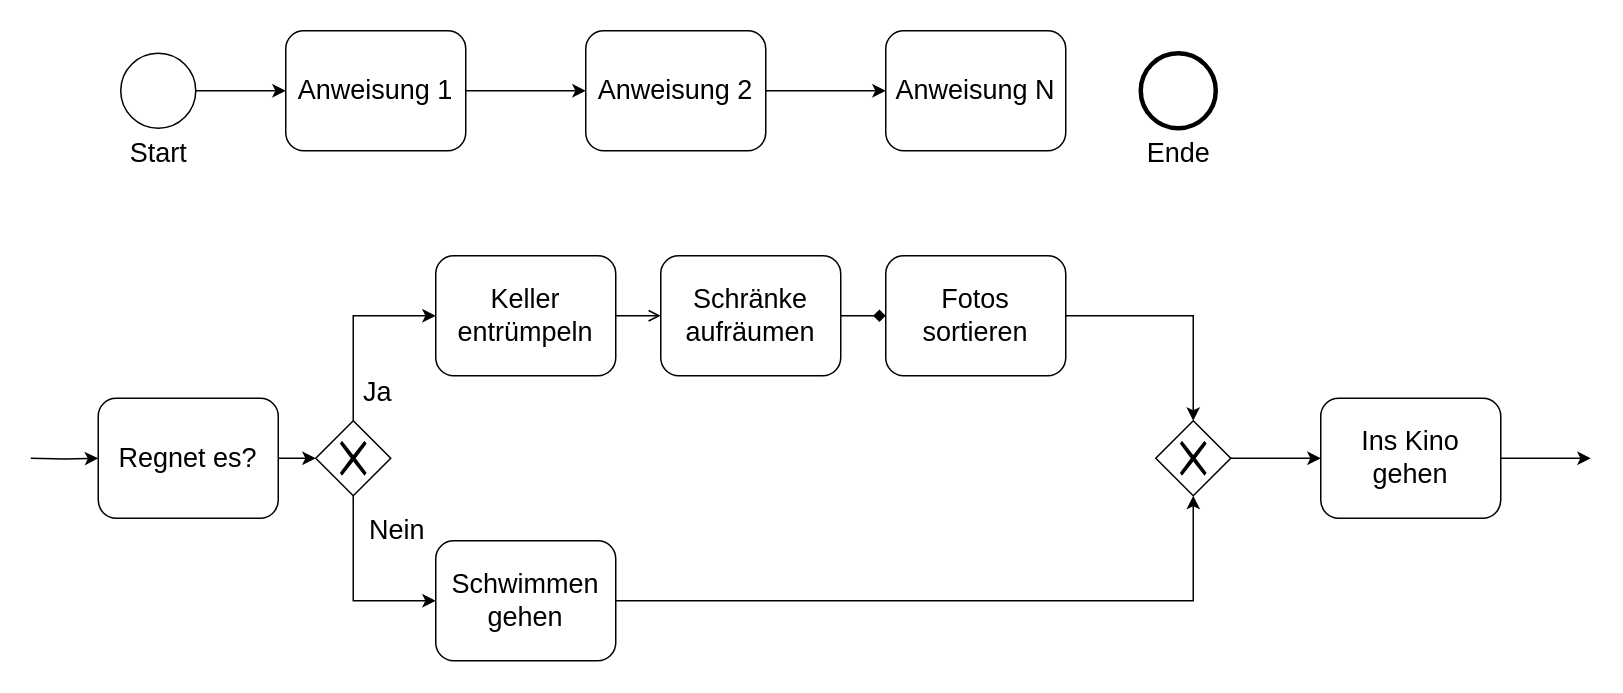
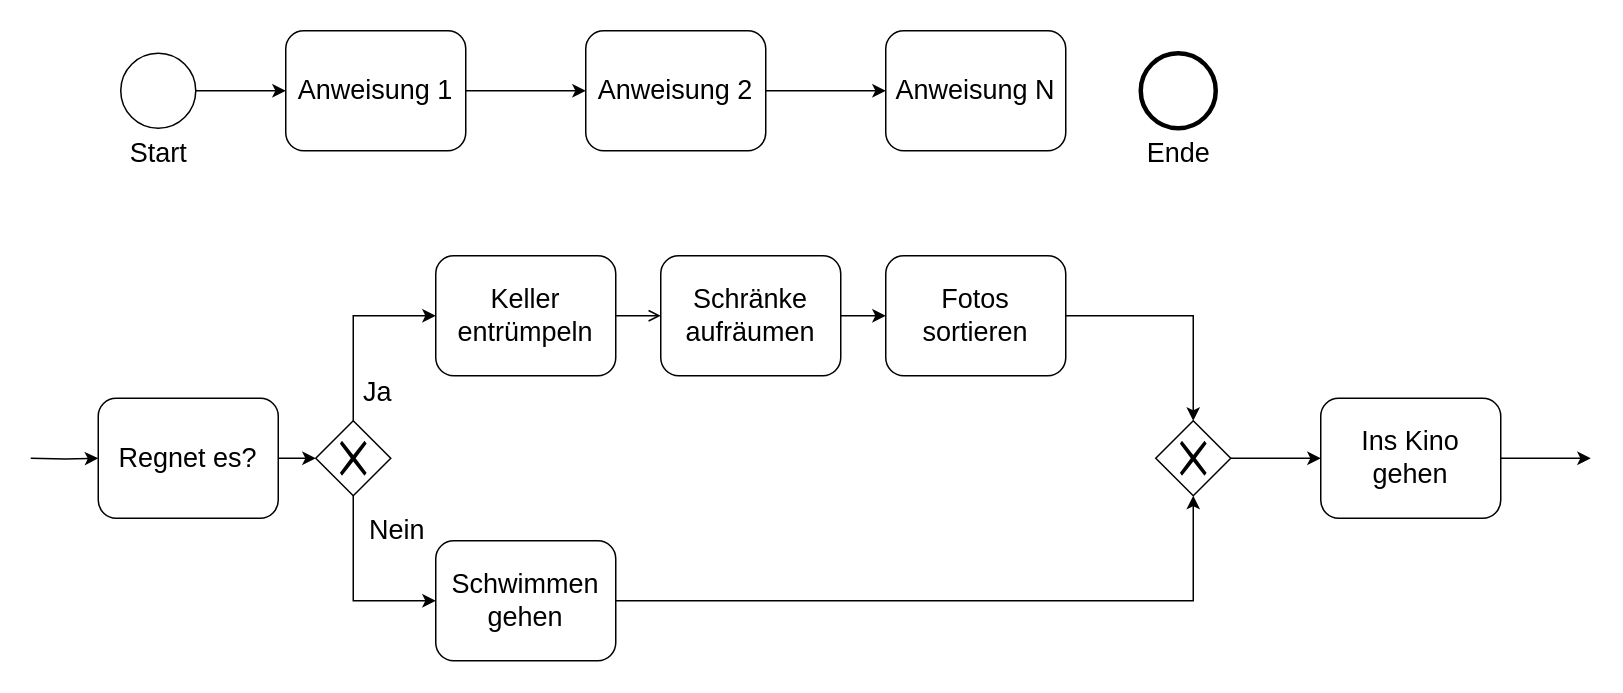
  <mxCell id="0" />
  <mxCell id="1" parent="0" />
  <mxCell id="2" value="" style="edgeStyle=orthogonalEdgeStyle;rounded=0;orthogonalLoop=1;jettySize=auto;html=1;" edge="1" parent="1" source="3" target="5"><mxGeometry relative="1" as="geometry" /></mxCell>
  <mxCell id="3" value="&lt;font style=&quot;font-size: 18px&quot;&gt;Anweisung 1&lt;/font&gt;" style="shape=ext;rounded=1;html=1;whiteSpace=wrap;" vertex="1" parent="1"><mxGeometry x="190" y="20" width="120" height="80" as="geometry" /></mxCell>
  <mxCell id="4" value="" style="edgeStyle=orthogonalEdgeStyle;rounded=0;orthogonalLoop=1;jettySize=auto;html=1;" edge="1" parent="1" source="5" target="6"><mxGeometry relative="1" as="geometry" /></mxCell>
  <mxCell id="5" value="&lt;font style=&quot;font-size: 18px&quot;&gt;Anweisung 2&lt;/font&gt;" style="shape=ext;rounded=1;html=1;whiteSpace=wrap;" vertex="1" parent="1"><mxGeometry x="390" y="20" width="120" height="80" as="geometry" /></mxCell>
  <mxCell id="6" value="&lt;font style=&quot;font-size: 18px&quot;&gt;Anweisung N&lt;/font&gt;" style="shape=ext;rounded=1;html=1;whiteSpace=wrap;" vertex="1" parent="1"><mxGeometry x="590" y="20" width="120" height="80" as="geometry" /></mxCell>
  <mxCell id="7" style="edgeStyle=orthogonalEdgeStyle;rounded=0;orthogonalLoop=1;jettySize=auto;html=1;" edge="1" parent="1" source="8" target="3"><mxGeometry relative="1" as="geometry" /></mxCell>
  <mxCell id="8" value="&lt;font style=&quot;font-size: 18px&quot;&gt;Start&lt;/font&gt;" style="shape=mxgraph.bpmn.shape;html=1;verticalLabelPosition=bottom;labelBackgroundColor=#ffffff;verticalAlign=top;align=center;perimeter=ellipsePerimeter;outlineConnect=0;outline=standard;symbol=general;" vertex="1" parent="1"><mxGeometry x="80" y="35" width="50" height="50" as="geometry" /></mxCell>
  <mxCell id="9" value="&lt;font style=&quot;font-size: 18px&quot;&gt;Ende&lt;/font&gt;" style="shape=mxgraph.bpmn.shape;html=1;verticalLabelPosition=bottom;labelBackgroundColor=#ffffff;verticalAlign=top;align=center;perimeter=ellipsePerimeter;outlineConnect=0;outline=end;symbol=general;" vertex="1" parent="1"><mxGeometry x="760" y="35" width="50" height="50" as="geometry" /></mxCell>
  <mxCell id="10" style="edgeStyle=orthogonalEdgeStyle;rounded=0;orthogonalLoop=1;jettySize=auto;html=1;" edge="1" parent="1" source="11" target="15"><mxGeometry relative="1" as="geometry" /></mxCell>
  <mxCell id="11" value="&lt;font style=&quot;font-size: 18px&quot;&gt;Regnet es?&lt;/font&gt;" style="shape=ext;rounded=1;html=1;whiteSpace=wrap;" vertex="1" parent="1"><mxGeometry x="65" y="265" width="120" height="80" as="geometry" /></mxCell>
  <mxCell id="12" style="edgeStyle=orthogonalEdgeStyle;rounded=0;orthogonalLoop=1;jettySize=auto;html=1;entryX=0;entryY=0.5;entryDx=0;entryDy=0;" edge="1" parent="1" source="15" target="23"><mxGeometry relative="1" as="geometry"><Array as="points"><mxPoint x="235" y="400" /></Array></mxGeometry></mxCell>
  <mxCell id="13" style="edgeStyle=orthogonalEdgeStyle;rounded=0;orthogonalLoop=1;jettySize=auto;html=1;entryX=0;entryY=0.5;entryDx=0;entryDy=0;" edge="1" parent="1" source="15" target="17"><mxGeometry relative="1" as="geometry"><Array as="points"><mxPoint x="235" y="210" /></Array></mxGeometry></mxCell>
  <mxCell id="14" value="&lt;font style=&quot;font-size: 18px&quot;&gt;Ja&lt;/font&gt;" style="text;html=1;resizable=0;points=[];align=center;verticalAlign=middle;labelBackgroundColor=#ffffff;" vertex="1" connectable="0" parent="13"><mxGeometry x="0.072" y="-2" relative="1" as="geometry"><mxPoint x="13" y="47" as="offset" /></mxGeometry></mxCell>
  <mxCell id="15" value="" style="shape=mxgraph.bpmn.shape;html=1;verticalLabelPosition=bottom;labelBackgroundColor=#ffffff;verticalAlign=top;align=center;perimeter=rhombusPerimeter;background=gateway;outlineConnect=0;outline=none;symbol=exclusiveGw;" vertex="1" parent="1"><mxGeometry x="210" y="280" width="50" height="50" as="geometry" /></mxCell>
  <mxCell id="16" style="edgeStyle=orthogonalEdgeStyle;rounded=0;orthogonalLoop=1;jettySize=auto;html=1;endArrow=open;" edge="1" parent="1" source="17" target="19"><mxGeometry relative="1" as="geometry" /></mxCell>
  <mxCell id="17" value="&lt;font style=&quot;font-size: 18px&quot;&gt;Keller entrümpeln&lt;/font&gt;" style="shape=ext;rounded=1;html=1;whiteSpace=wrap;" vertex="1" parent="1"><mxGeometry x="290" y="170" width="120" height="80" as="geometry" /></mxCell>
- <mxCell id="18" style="edgeStyle=orthogonalEdgeStyle;rounded=0;orthogonalLoop=1;jettySize=auto;html=1;endArrow=diamond;" edge="1" parent="1" source="19" target="21"><mxGeometry relative="1" as="geometry" /></mxCell>
+ <mxCell id="18" style="edgeStyle=orthogonalEdgeStyle;rounded=0;orthogonalLoop=1;jettySize=auto;html=1;" edge="1" parent="1" source="19" target="21"><mxGeometry relative="1" as="geometry" /></mxCell>
  <mxCell id="19" value="&lt;font style=&quot;font-size: 18px&quot;&gt;Schränke aufräumen&lt;/font&gt;" style="shape=ext;rounded=1;html=1;whiteSpace=wrap;" vertex="1" parent="1"><mxGeometry x="440" y="170" width="120" height="80" as="geometry" /></mxCell>
  <mxCell id="20" style="edgeStyle=orthogonalEdgeStyle;rounded=0;orthogonalLoop=1;jettySize=auto;html=1;" edge="1" parent="1" source="21" target="25"><mxGeometry relative="1" as="geometry" /></mxCell>
  <mxCell id="21" value="&lt;font style=&quot;font-size: 18px&quot;&gt;Fotos sortieren&lt;/font&gt;" style="shape=ext;rounded=1;html=1;whiteSpace=wrap;" vertex="1" parent="1"><mxGeometry x="590" y="170" width="120" height="80" as="geometry" /></mxCell>
  <mxCell id="22" style="edgeStyle=orthogonalEdgeStyle;rounded=0;orthogonalLoop=1;jettySize=auto;html=1;" edge="1" parent="1" source="23" target="25"><mxGeometry relative="1" as="geometry" /></mxCell>
  <mxCell id="23" value="&lt;font style=&quot;font-size: 18px&quot;&gt;Schwimmen gehen&lt;/font&gt;" style="shape=ext;rounded=1;html=1;whiteSpace=wrap;" vertex="1" parent="1"><mxGeometry x="290" y="360" width="120" height="80" as="geometry" /></mxCell>
  <mxCell id="24" style="edgeStyle=orthogonalEdgeStyle;rounded=0;orthogonalLoop=1;jettySize=auto;html=1;" edge="1" parent="1" source="25" target="27"><mxGeometry relative="1" as="geometry" /></mxCell>
  <mxCell id="25" value="" style="shape=mxgraph.bpmn.shape;html=1;verticalLabelPosition=bottom;labelBackgroundColor=#ffffff;verticalAlign=top;align=center;perimeter=rhombusPerimeter;background=gateway;outlineConnect=0;outline=none;symbol=exclusiveGw;" vertex="1" parent="1"><mxGeometry x="770" y="280" width="50" height="50" as="geometry" /></mxCell>
  <mxCell id="26" value="&lt;font style=&quot;font-size: 18px&quot;&gt;Nein&lt;/font&gt;" style="text;html=1;resizable=0;points=[];align=center;verticalAlign=middle;labelBackgroundColor=#ffffff;" vertex="1" connectable="0" parent="1"><mxGeometry x="250" y="305" as="geometry"><mxPoint x="13" y="47" as="offset" /></mxGeometry></mxCell>
  <mxCell id="27" value="&lt;font style=&quot;font-size: 18px&quot;&gt;Ins Kino gehen&lt;/font&gt;" style="shape=ext;rounded=1;html=1;whiteSpace=wrap;" vertex="1" parent="1"><mxGeometry x="880" y="265" width="120" height="80" as="geometry" /></mxCell>
  <mxCell id="28" style="edgeStyle=orthogonalEdgeStyle;rounded=0;orthogonalLoop=1;jettySize=auto;html=1;exitX=1;exitY=0.5;exitDx=0;exitDy=0;" edge="1" parent="1" source="27"><mxGeometry relative="1" as="geometry"><mxPoint x="830" y="315" as="sourcePoint" /><mxPoint x="1060" y="305" as="targetPoint" /></mxGeometry></mxCell>
  <mxCell id="29" style="edgeStyle=orthogonalEdgeStyle;rounded=0;orthogonalLoop=1;jettySize=auto;html=1;entryX=0;entryY=0.5;entryDx=0;entryDy=0;" edge="1" parent="1" target="11"><mxGeometry relative="1" as="geometry"><mxPoint y="305" as="sourcePoint" x="20" /><mxPoint x="1070" y="315" as="targetPoint" /></mxGeometry></mxCell>
